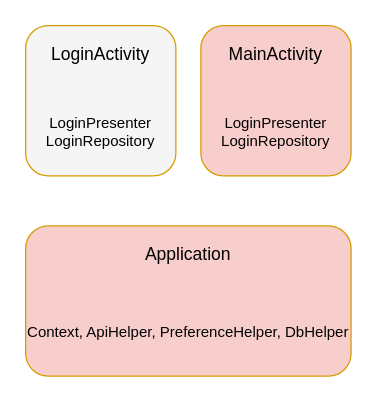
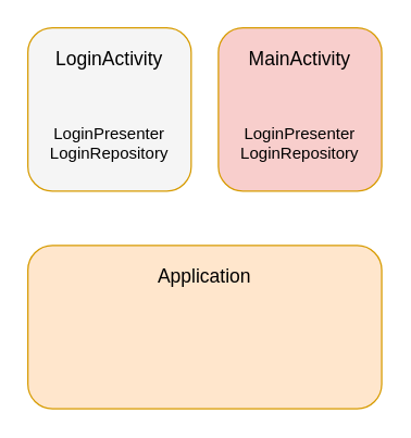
  <mxCell id="0" />
  <mxCell id="1" parent="0" />
  <mxCell id="2" value="" style="group" vertex="1" connectable="0" parent="1"><mxGeometry x="20" y="20" width="120" height="120" as="geometry" /></mxCell>
  <mxCell id="3" value="&lt;div style=&quot;font-size: 14px;&quot;&gt;LoginActivity&lt;/div&gt;&lt;div style=&quot;font-size: 14px;&quot;&gt;&lt;br style=&quot;font-size: 14px;&quot;&gt;&lt;/div&gt;" style="rounded=1;whiteSpace=wrap;html=1;fontSize=14;glass=0;strokeWidth=1;shadow=0;verticalAlign=top;spacing=10;fillColor=#f5f5f5;strokeColor=#d79b00;" parent="2" vertex="1"><mxGeometry width="120" height="120" as="geometry" /></mxCell>
  <mxCell id="4" value="&lt;div&gt;LoginPresenter&lt;/div&gt;&lt;div&gt;LoginRepository&lt;br&gt;&lt;/div&gt;" style="rounded=0;whiteSpace=wrap;html=1;fillColor=none;strokeColor=none;" vertex="1" parent="2"><mxGeometry y="70" width="120" height="30" as="geometry" /></mxCell>
  <mxCell id="5" value="" style="group" vertex="1" connectable="0" parent="1"><mxGeometry x="160" y="20" width="120" height="120" as="geometry" /></mxCell>
  <mxCell id="6" value="MainActivity" style="rounded=1;whiteSpace=wrap;html=1;fontSize=14;glass=0;strokeWidth=1;shadow=0;verticalAlign=top;spacing=10;fillColor=#f8cecc;strokeColor=#d79b00;" vertex="1" parent="5"><mxGeometry width="120" height="120" as="geometry" /></mxCell>
  <mxCell id="7" value="&lt;div&gt;LoginPresenter&lt;/div&gt;&lt;div&gt;LoginRepository&lt;br&gt;&lt;/div&gt;" style="rounded=0;whiteSpace=wrap;html=1;fillColor=none;strokeColor=none;" vertex="1" parent="5"><mxGeometry y="70" width="120" height="30" as="geometry" /></mxCell>
  <mxCell id="8" value="" style="group" vertex="1" connectable="0" parent="1"><mxGeometry x="20" y="180" width="260" height="120" as="geometry" /></mxCell>
- <mxCell id="9" value="Application" style="rounded=1;whiteSpace=wrap;html=1;fontSize=14;glass=0;strokeWidth=1;shadow=0;verticalAlign=top;spacing=10;fillColor=#f8cecc;strokeColor=#d79b00;" vertex="1" parent="8"><mxGeometry width="260" height="120" as="geometry" /></mxCell>
- <mxCell id="10" value="&lt;div&gt;Context, ApiHelper, PreferenceHelper, DbHelper&lt;/div&gt;" style="rounded=0;whiteSpace=wrap;html=1;fillColor=none;strokeColor=none;" vertex="1" parent="8"><mxGeometry y="70" width="260" height="30" as="geometry" /></mxCell>
+ <mxCell id="9" value="Application" style="rounded=1;whiteSpace=wrap;html=1;fontSize=14;glass=0;strokeWidth=1;shadow=0;verticalAlign=top;spacing=10;fillColor=#ffe6cc;strokeColor=#d79b00;" vertex="1" parent="8"><mxGeometry width="260" height="120" as="geometry" /></mxCell>
